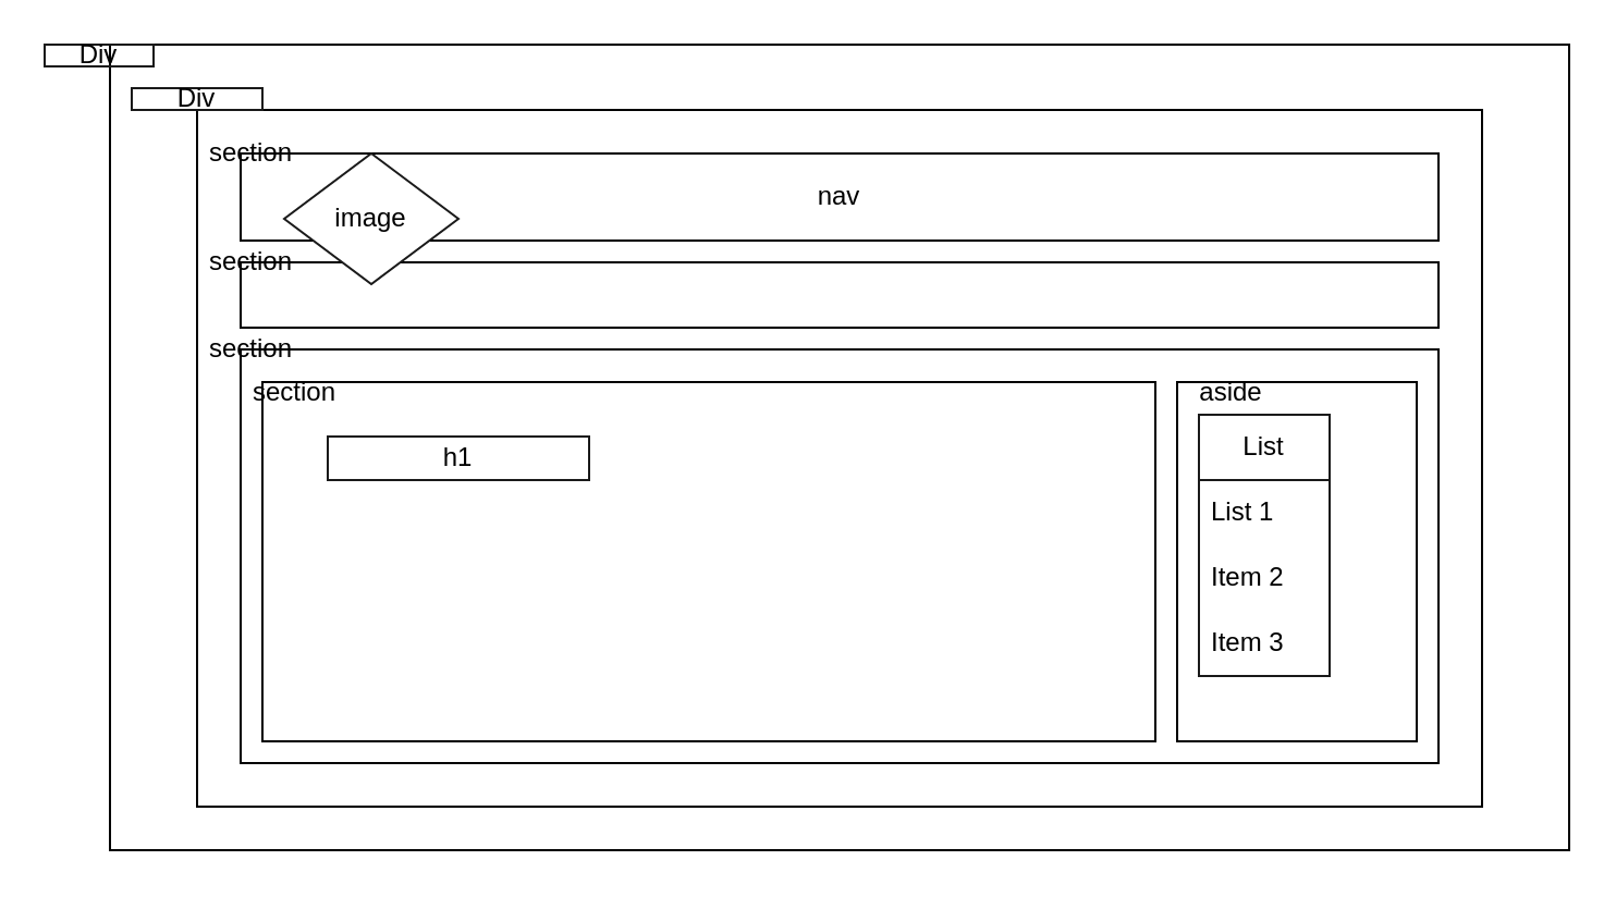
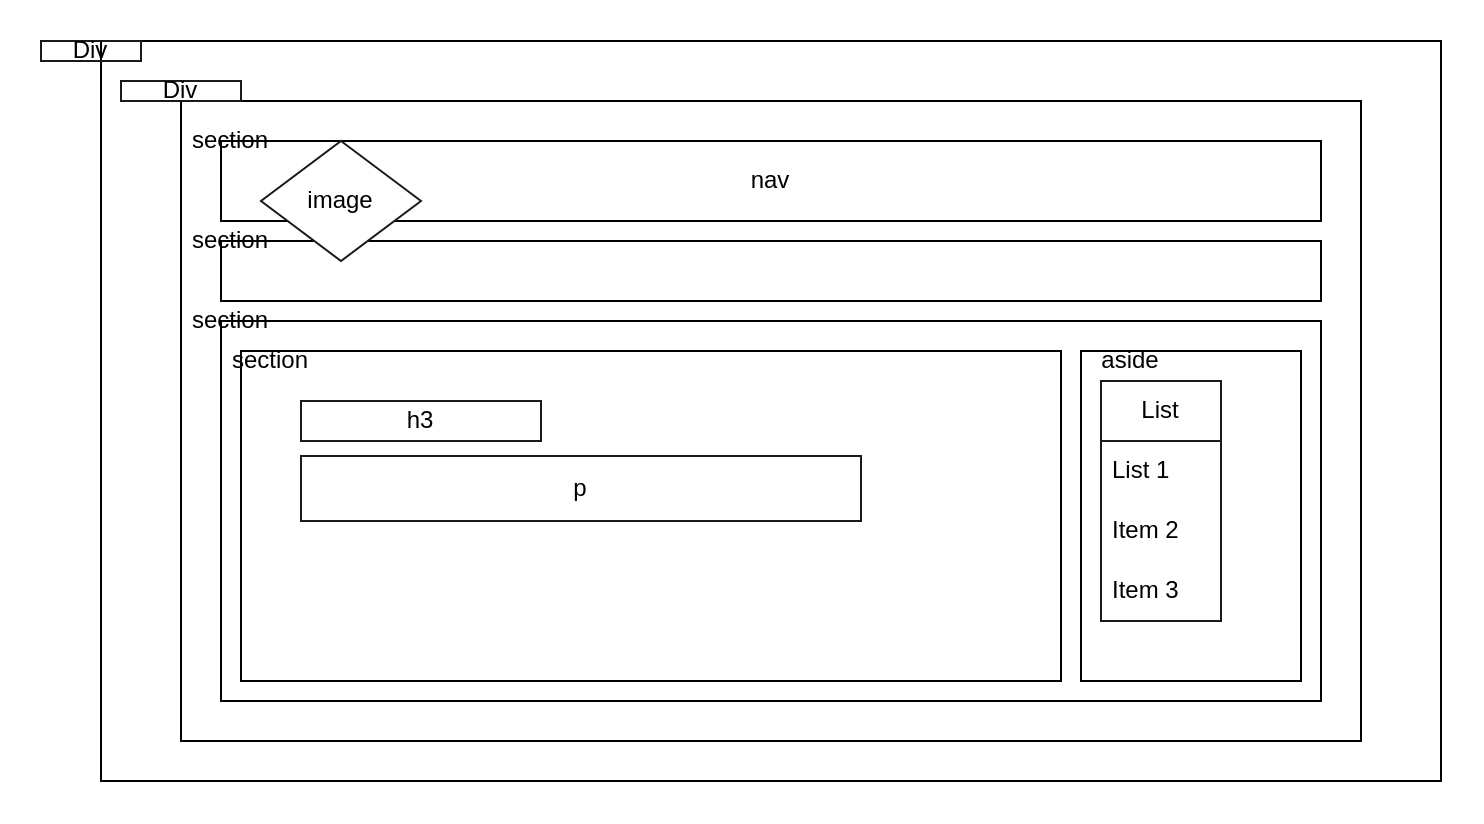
  <mxCell id="0" />
  <mxCell id="1" parent="0" />
  <mxCell id="2" value="" style="rounded=0;whiteSpace=wrap;html=1;" vertex="1" parent="1"><mxGeometry x="50" y="20" width="670" height="370" as="geometry" /></mxCell>
  <mxCell id="3" value="" style="rounded=0;whiteSpace=wrap;html=1;" vertex="1" parent="1"><mxGeometry x="90" y="50" width="590" height="320" as="geometry" /></mxCell>
  <mxCell id="4" value="" style="rounded=0;whiteSpace=wrap;html=1;" vertex="1" parent="1"><mxGeometry x="110" y="70" width="550" height="40" as="geometry" /></mxCell>
  <mxCell id="5" value="" style="rounded=0;whiteSpace=wrap;html=1;" vertex="1" parent="1"><mxGeometry x="110" y="120" width="550" height="30" as="geometry" /></mxCell>
  <mxCell id="6" value="" style="rounded=0;whiteSpace=wrap;html=1;" vertex="1" parent="1"><mxGeometry x="110" y="160" width="550" height="190" as="geometry" /></mxCell>
  <mxCell id="7" value="" style="rounded=0;whiteSpace=wrap;html=1;" vertex="1" parent="1"><mxGeometry x="120" y="175" width="410" height="165" as="geometry" /></mxCell>
  <mxCell id="8" value="" style="rounded=0;whiteSpace=wrap;html=1;" vertex="1" parent="1"><mxGeometry x="540" y="175" width="110" height="165" as="geometry" /></mxCell>
  <mxCell id="9" value="Div" style="text;html=1;strokeColor=#1A1A1A;fillColor=none;align=center;verticalAlign=middle;whiteSpace=wrap;rounded=0;" vertex="1" parent="1"><mxGeometry x="20" y="20" width="50" height="10" as="geometry" /></mxCell>
  <mxCell id="10" value="Div" style="text;html=1;strokeColor=#1A1A1A;fillColor=none;align=center;verticalAlign=middle;whiteSpace=wrap;rounded=0;" vertex="1" parent="1"><mxGeometry x="60" y="40" width="60" height="10" as="geometry" /></mxCell>
  <mxCell id="11" value="section" style="text;html=1;strokeColor=none;fillColor=none;align=center;verticalAlign=middle;whiteSpace=wrap;rounded=0;" vertex="1" parent="1"><mxGeometry x="70" y="60" width="90" height="20" as="geometry" /></mxCell>
  <mxCell id="12" value="section" style="text;html=1;strokeColor=none;fillColor=none;align=center;verticalAlign=middle;whiteSpace=wrap;rounded=0;" vertex="1" parent="1"><mxGeometry x="70" y="150" width="90" height="20" as="geometry" /></mxCell>
  <mxCell id="13" value="section" style="text;html=1;strokeColor=none;fillColor=none;align=center;verticalAlign=middle;whiteSpace=wrap;rounded=0;" vertex="1" parent="1"><mxGeometry x="70" y="110" width="90" height="20" as="geometry" /></mxCell>
  <mxCell id="14" value="section" style="text;html=1;strokeColor=none;fillColor=none;align=center;verticalAlign=middle;whiteSpace=wrap;rounded=0;" vertex="1" parent="1"><mxGeometry x="90" y="170" width="90" height="20" as="geometry" /></mxCell>
  <mxCell id="15" value="aside" style="text;html=1;strokeColor=none;fillColor=none;align=center;verticalAlign=middle;whiteSpace=wrap;rounded=0;" vertex="1" parent="1"><mxGeometry x="520" y="170" width="90" height="20" as="geometry" /></mxCell>
  <mxCell id="16" value="nav" style="text;html=1;strokeColor=none;fillColor=none;align=center;verticalAlign=middle;whiteSpace=wrap;rounded=0;" vertex="1" parent="1"><mxGeometry x="220" y="75" width="330" height="30" as="geometry" /></mxCell>
- <mxCell id="17" value="h1" style="rounded=0;whiteSpace=wrap;html=1;strokeColor=#1A1A1A;" vertex="1" parent="1"><mxGeometry x="150" y="200" width="120" height="20" as="geometry" /></mxCell>
+ <mxCell id="17" value="h3" style="rounded=0;whiteSpace=wrap;html=1;strokeColor=#1A1A1A;" vertex="1" parent="1"><mxGeometry x="150" y="200" width="120" height="20" as="geometry" /></mxCell>
+ <mxCell id="18" value="p" style="rounded=0;whiteSpace=wrap;html=1;strokeColor=#1A1A1A;" vertex="1" parent="1"><mxGeometry x="150" y="227.5" width="280" height="32.5" as="geometry" /></mxCell>
  <mxCell id="19" value="List" style="swimlane;fontStyle=0;childLayout=stackLayout;horizontal=1;startSize=30;horizontalStack=0;resizeParent=1;resizeParentMax=0;resizeLast=0;collapsible=1;marginBottom=0;whiteSpace=wrap;html=1;strokeColor=#1A1A1A;" vertex="1" parent="1"><mxGeometry x="550" y="190" width="60" height="120" as="geometry" /></mxCell>
  <mxCell id="20" value="List 1" style="text;strokeColor=none;fillColor=none;align=left;verticalAlign=middle;spacingLeft=4;spacingRight=4;overflow=hidden;points=[[0,0.5],[1,0.5]];portConstraint=eastwest;rotatable=0;whiteSpace=wrap;html=1;" vertex="1" parent="19"><mxGeometry y="30" width="60" height="30" as="geometry" /></mxCell>
  <mxCell id="21" value="Item 2" style="text;strokeColor=none;fillColor=none;align=left;verticalAlign=middle;spacingLeft=4;spacingRight=4;overflow=hidden;points=[[0,0.5],[1,0.5]];portConstraint=eastwest;rotatable=0;whiteSpace=wrap;html=1;" vertex="1" parent="19"><mxGeometry y="60" width="60" height="30" as="geometry" /></mxCell>
  <mxCell id="22" value="Item 3" style="text;strokeColor=none;fillColor=none;align=left;verticalAlign=middle;spacingLeft=4;spacingRight=4;overflow=hidden;points=[[0,0.5],[1,0.5]];portConstraint=eastwest;rotatable=0;whiteSpace=wrap;html=1;" vertex="1" parent="19"><mxGeometry y="90" width="60" height="30" as="geometry" /></mxCell>
  <mxCell id="23" value="image" style="rhombus;whiteSpace=wrap;html=1;strokeColor=#1A1A1A;" vertex="1" parent="1"><mxGeometry x="130" y="70" width="80" height="60" as="geometry" /></mxCell>
  <mxCell id="24" style="edgeStyle=orthogonalEdgeStyle;rounded=0;orthogonalLoop=1;jettySize=auto;html=1;exitX=0.5;exitY=1;exitDx=0;exitDy=0;" edge="1" parent="1" source="23" target="23"><mxGeometry relative="1" as="geometry" /></mxCell>
